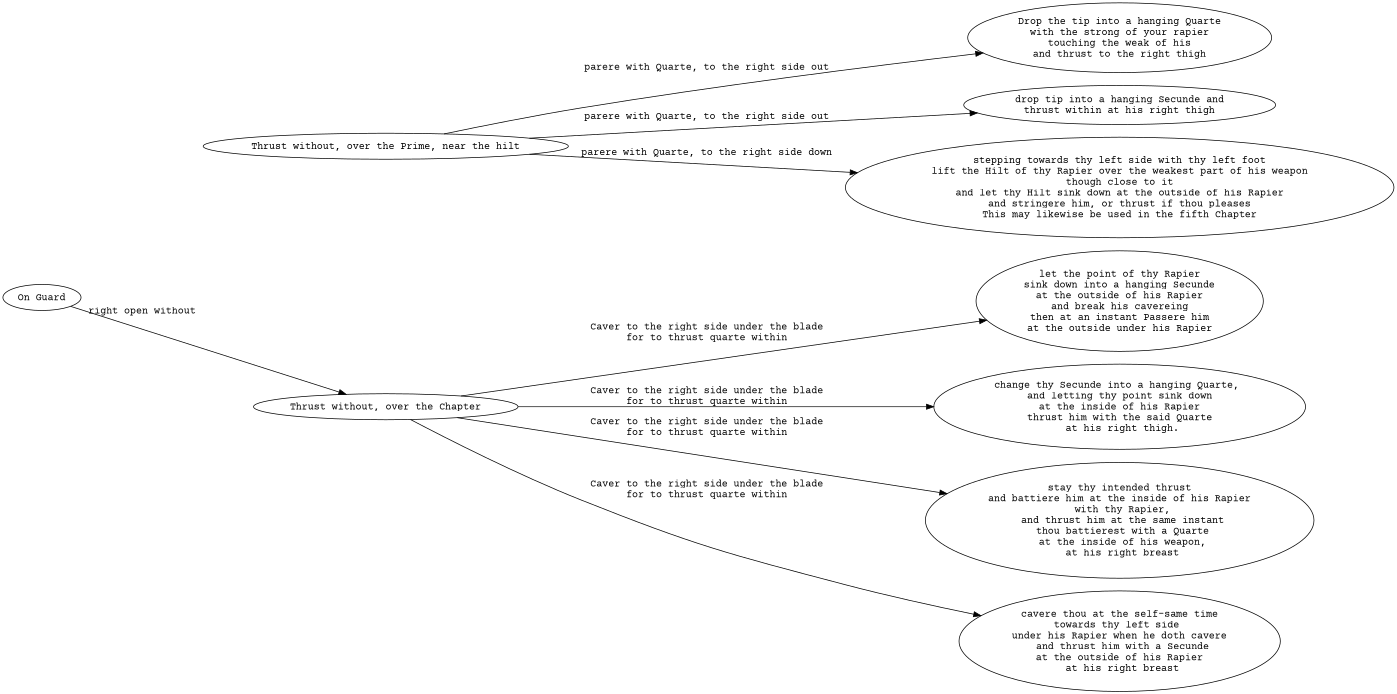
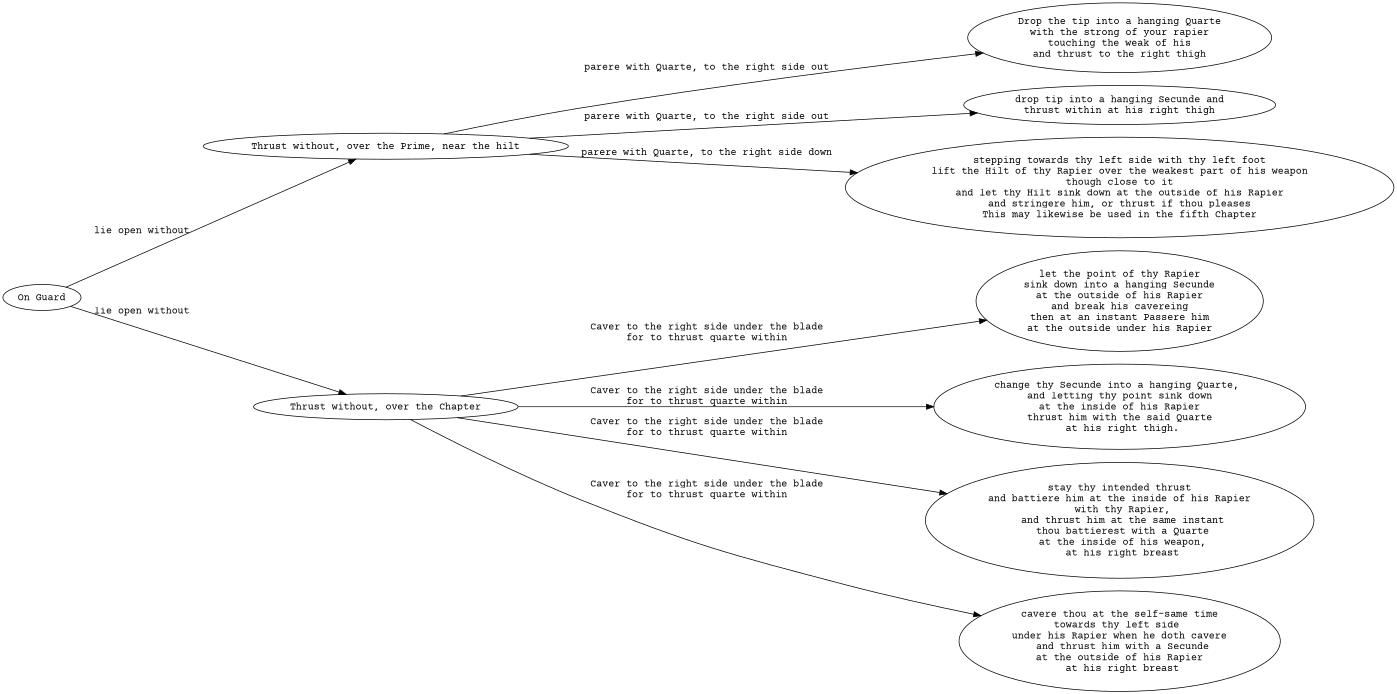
  digraph {
    fontname="Courier Prime"
    rankdir=LR
    node [fontname="Courier Prime"]
    edge [fontname="Courier Prime"]
    n1 [label="On Guard"]
    n2 [label="Thrust without, over the Prime, near the hilt"]
    n3 [label="Thrust without, over the Chapter"]
    n4 [label="Drop the tip into a hanging Quarte\nwith the strong of your rapier\ntouching the weak of his\nand thrust to the right thigh"]
    n5 [label="drop tip into a hanging Secunde and\nthrust within at his right thigh"]
    n6 [label="stepping towards thy left side with thy left foot\nlift the Hilt of thy Rapier over the weakest part of his weapon\nthough close to it\nand let thy Hilt sink down at the outside of his Rapier\nand stringere him, or thrust if thou pleases\nThis may likewise be used in the fifth Chapter"]
    n7 [label="let the point of thy Rapier\nsink down into a hanging Secunde\nat the outside of his Rapier\nand break his cavereing\nthen at an instant Passere him\nat the outside under his Rapier"]
    n8 [label="change thy Secunde into a hanging Quarte, \nand letting thy point sink down\n at the inside of his Rapier \nthrust him with the said Quarte\n at his right thigh."]
    n9 [label=" stay thy intended thrust \nand battiere him at the inside of his Rapier\n with thy Rapier,\n and thrust him at the same instant\n thou battierest with a Quarte\n at the inside of his weapon,\n at his right breast"]
    n10 [label="cavere thou at the self-same time\ntowards thy left side \nunder his Rapier when he doth cavere\n and thrust him with a Secunde\nat the outside of his Rapier\n at his right breast"]
-   n1 -> n3 [label="right open without"]
+   n1 -> n2 [label="lie open without"]
+   n1 -> n3 [label="lie open without"]
    n2 -> n4 [label="parere with Quarte, to the right side out"]
    n2 -> n5 [label="parere with Quarte, to the right side out"]
    n2 -> n6 [label="parere with Quarte, to the right side down"]
    n3 -> n7 [label="Caver to the right side under the blade\nfor to thrust quarte within"]
    n3 -> n8 [label="Caver to the right side under the blade\nfor to thrust quarte within"]
    n3 -> n9 [label="Caver to the right side under the blade\nfor to thrust quarte within"]
    n3 -> n10 [label="Caver to the right side under the blade\nfor to thrust quarte within"]
  }
